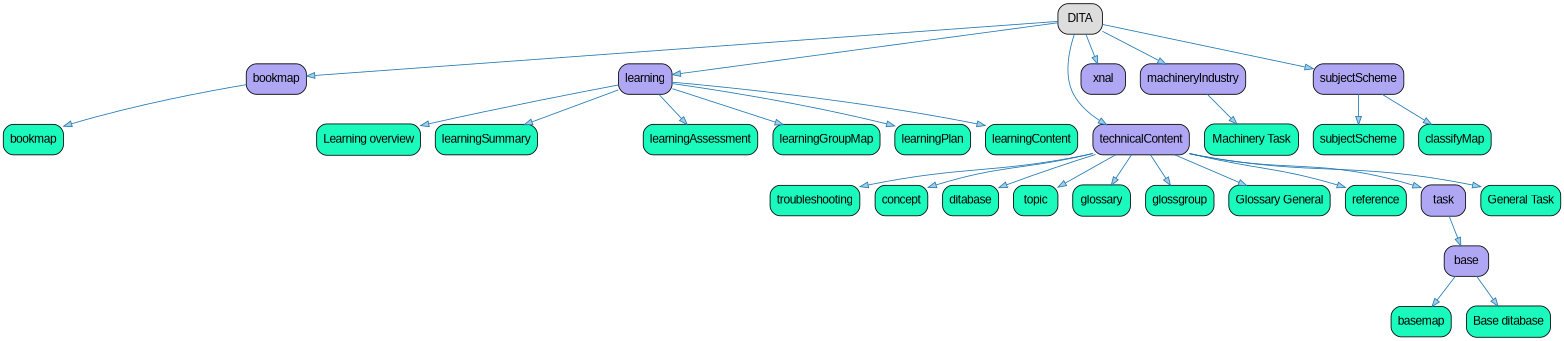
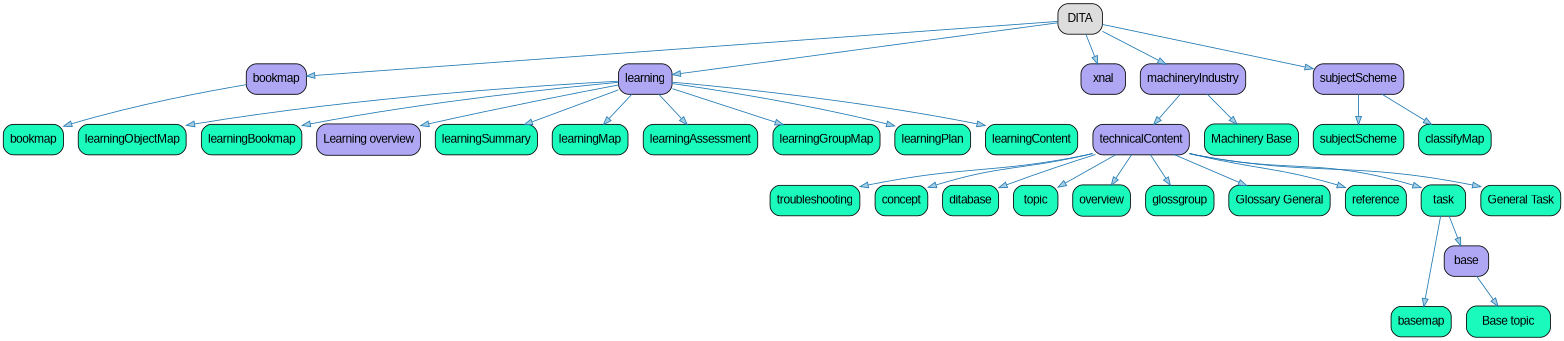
  strict digraph {
    node [fillcolor="#1AFABC" fontname=Arial shape=Mrecord style=filled]
    edge [color="#1f78b4" fillcolor="#a6cee3"]
    n1 [fillcolor="#DDDDDD" label=DITA]
    n2 [fillcolor="#AFA7F4" label=bookmap]
    n3 [fillcolor="#AFA7F4" label=learning]
    n4 [fillcolor="#AFA7F4" label=technicalContent]
    n5 [fillcolor="#AFA7F4" label=xnal]
    n6 [fillcolor="#AFA7F4" label=machineryIndustry]
    n7 [fillcolor="#AFA7F4" label=subjectScheme]
    n8 [label=bookmap]
-   n11 [label="Learning overview"]
+   n9 [label=learningObjectMap]
+   n10 [label=learningBookmap]
+   n11 [fillcolor="#AFA7F4" label="Learning overview"]
    n12 [label=learningSummary]
+   n13 [label=learningMap]
    n14 [label=learningAssessment]
    n15 [label=learningGroupMap]
    n16 [label=learningPlan]
    n17 [label=learningContent]
    n18 [label=troubleshooting]
    n19 [label=concept]
    n20 [label=ditabase]
    n21 [label=topic]
-   n22 [label=glossary]
+   n22 [label=overview]
    n23 [label=glossgroup]
    n24 [label="Glossary General"]
    n25 [label=reference]
-   n26 [fillcolor="#AFA7F4" label=task]
+   n26 [label=task]
    n27 [label="General Task"]
-   n28 [label="Machinery Task"]
+   n28 [label="Machinery Base"]
    n29 [fillcolor="#AFA7F4" label=base]
    n30 [label=basemap]
-   n31 [label="Base ditabase"]
+   n31 [label="Base topic"]
    n32 [label=subjectScheme]
    n33 [label=classifyMap]
    n1 -> n2
    n1 -> n3
-   n1 -> n4
+   n6 -> n4
    n1 -> n5
    n1 -> n6
    n1 -> n7
    n2 -> n8
+   n3 -> n9
+   n3 -> n10
    n3 -> n11
    n3 -> n12
+   n3 -> n13
    n3 -> n14
    n3 -> n15
    n3 -> n16
    n3 -> n17
    n4 -> n18
    n4 -> n19
    n4 -> n20
    n4 -> n21
    n4 -> n22
    n4 -> n23
    n4 -> n24
    n4 -> n25
    n4 -> n26
    n4 -> n27
    n6 -> n28
    n7 -> n32
    n7 -> n33
    n26 -> n29
-   n29 -> n30
+   n26 -> n30
    n29 -> n31
  }
